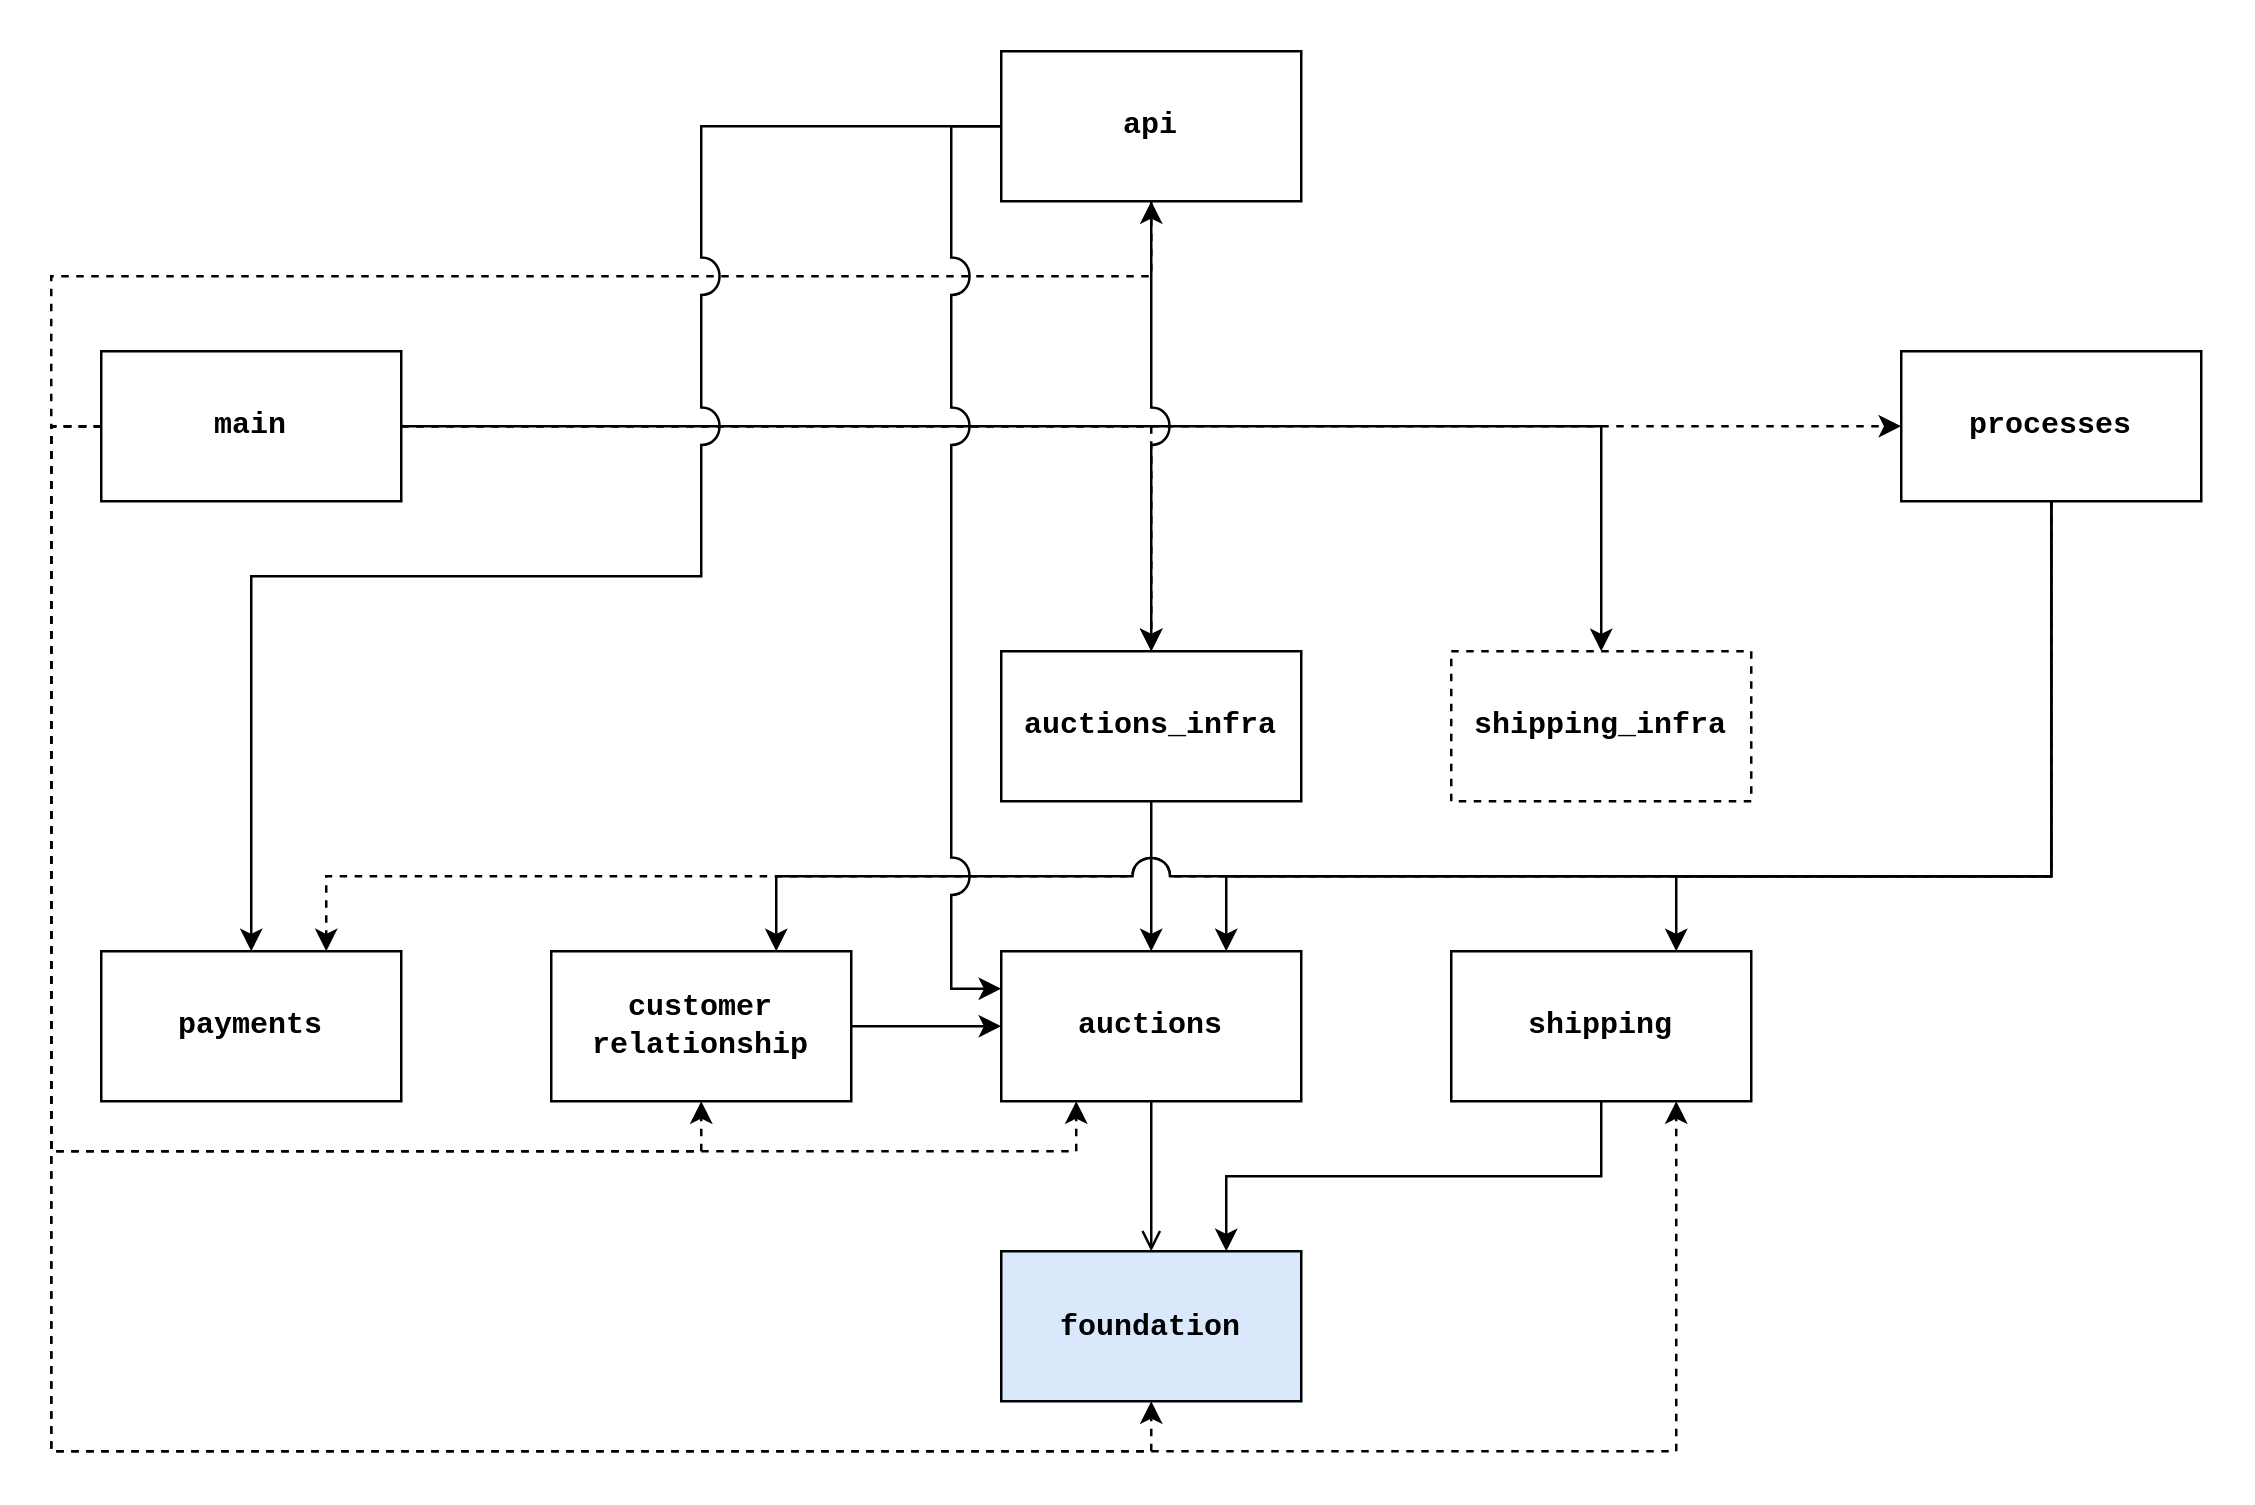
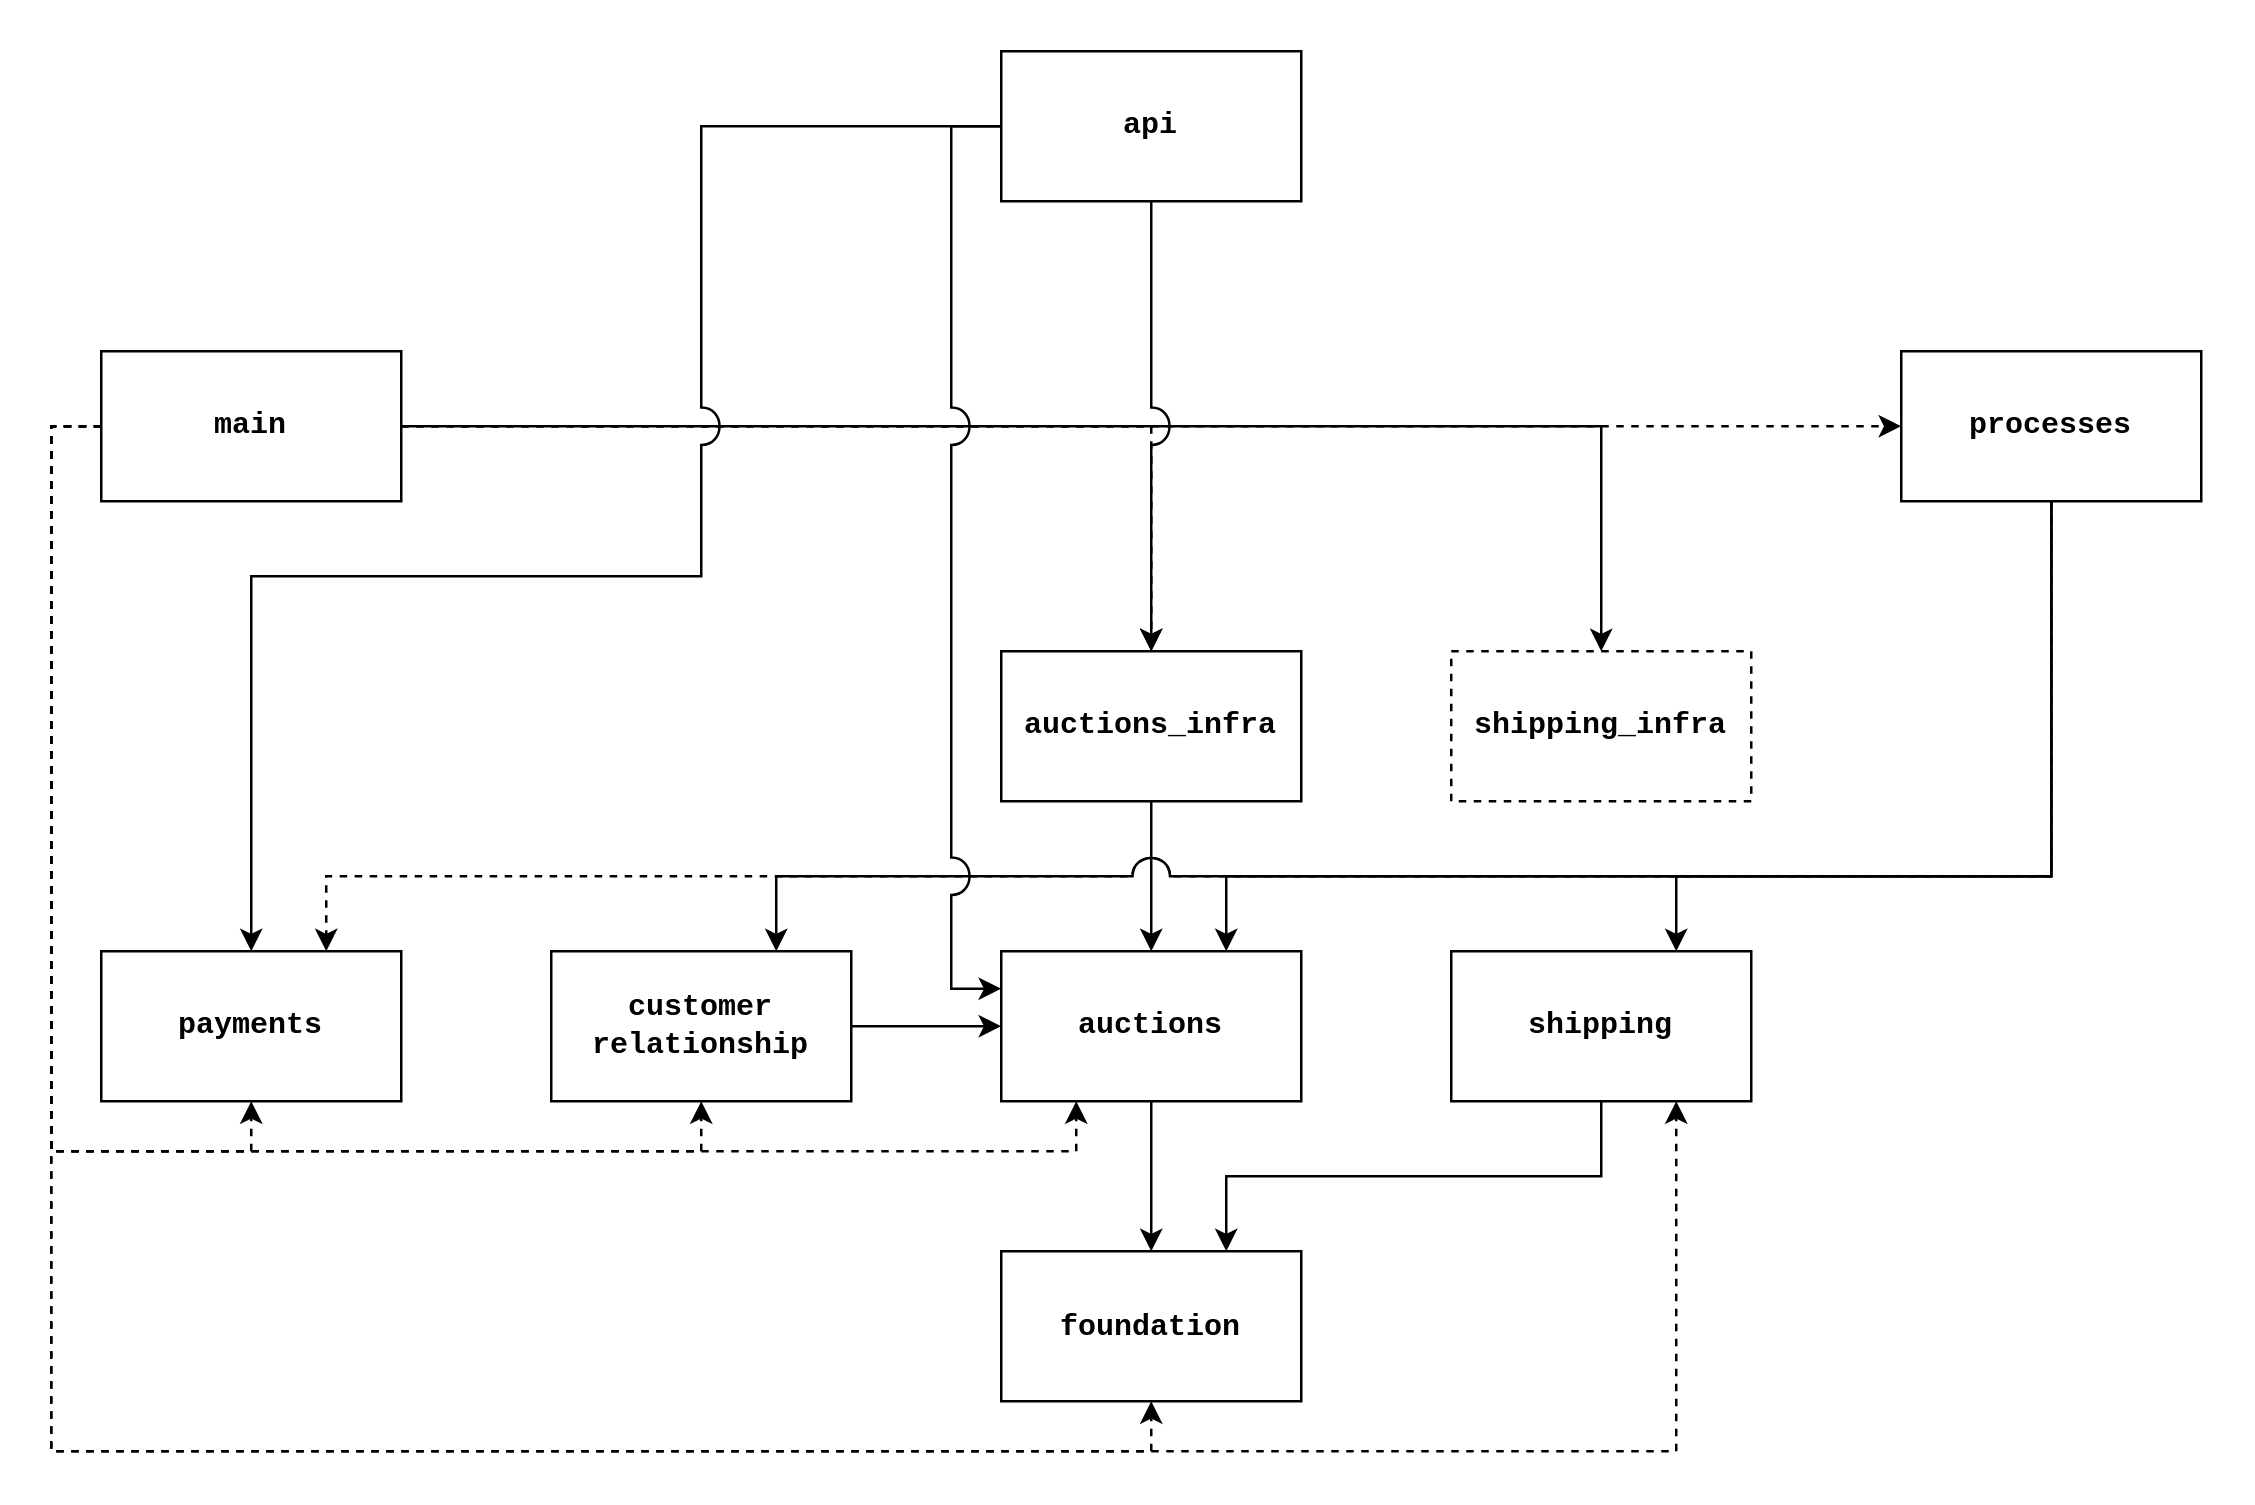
  <mxCell id="0" />
  <mxCell id="1" parent="0" />
- <mxCell id="2" value="&lt;font face=&quot;Courier New&quot;&gt;foundation&lt;/font&gt;" style="rounded=0;whiteSpace=wrap;html=1;fontStyle=1;fillColor=#dae8fc;" vertex="1" parent="1"><mxGeometry x="400" y="500" width="120" height="60" as="geometry" /></mxCell>
- <mxCell id="3" style="edgeStyle=orthogonalEdgeStyle;rounded=0;orthogonalLoop=1;jettySize=auto;html=1;exitX=0.5;exitY=1;exitDx=0;exitDy=0;entryX=0.5;entryY=0;entryDx=0;entryDy=0;fontFamily=Courier New;endArrow=open;" edge="1" parent="1" source="4" target="2"><mxGeometry relative="1" as="geometry" /></mxCell>
+ <mxCell id="2" value="&lt;font face=&quot;Courier New&quot;&gt;foundation&lt;/font&gt;" style="rounded=0;whiteSpace=wrap;html=1;fontStyle=1" vertex="1" parent="1"><mxGeometry x="400" y="500" width="120" height="60" as="geometry" /></mxCell>
+ <mxCell id="3" style="edgeStyle=orthogonalEdgeStyle;rounded=0;orthogonalLoop=1;jettySize=auto;html=1;exitX=0.5;exitY=1;exitDx=0;exitDy=0;entryX=0.5;entryY=0;entryDx=0;entryDy=0;fontFamily=Courier New;" edge="1" parent="1" source="4" target="2"><mxGeometry relative="1" as="geometry" /></mxCell>
  <mxCell id="4" value="auctions" style="rounded=0;whiteSpace=wrap;html=1;fontStyle=1;fontFamily=Courier New;" vertex="1" parent="1"><mxGeometry x="400" y="380" width="120" height="60" as="geometry" /></mxCell>
  <mxCell id="5" style="edgeStyle=orthogonalEdgeStyle;rounded=0;orthogonalLoop=1;jettySize=auto;html=1;exitX=0.5;exitY=1;exitDx=0;exitDy=0;entryX=0.5;entryY=0;entryDx=0;entryDy=0;fontFamily=Courier New;" edge="1" parent="1" source="6" target="4"><mxGeometry relative="1" as="geometry" /></mxCell>
  <mxCell id="6" value="auctions_infra" style="rounded=0;whiteSpace=wrap;html=1;fontStyle=1;fontFamily=Courier New;" vertex="1" parent="1"><mxGeometry x="400" y="260" width="120" height="60" as="geometry" /></mxCell>
  <mxCell id="7" style="edgeStyle=orthogonalEdgeStyle;rounded=0;orthogonalLoop=1;jettySize=auto;html=1;exitX=0.5;exitY=1;exitDx=0;exitDy=0;entryX=0.75;entryY=0;entryDx=0;entryDy=0;fontFamily=Courier New;" edge="1" parent="1" source="8" target="2"><mxGeometry relative="1" as="geometry" /></mxCell>
  <mxCell id="8" value="shipping" style="rounded=0;whiteSpace=wrap;html=1;fontStyle=1;fontFamily=Courier New;" vertex="1" parent="1"><mxGeometry x="580" y="380" width="120" height="60" as="geometry" /></mxCell>
  <mxCell id="9" value="shipping_infra" style="rounded=0;whiteSpace=wrap;html=1;fontStyle=1;fontFamily=Courier New;dashed=1;" vertex="1" parent="1"><mxGeometry x="580" y="260" width="120" height="60" as="geometry" /></mxCell>
  <mxCell id="10" style="edgeStyle=orthogonalEdgeStyle;rounded=0;orthogonalLoop=1;jettySize=auto;html=1;exitX=1;exitY=0.5;exitDx=0;exitDy=0;fontFamily=Courier New;" edge="1" parent="1" source="11" target="4"><mxGeometry relative="1" as="geometry" /></mxCell>
  <mxCell id="11" value="&lt;div&gt;customer&lt;/div&gt;&lt;div&gt;relationship&lt;/div&gt;" style="rounded=0;whiteSpace=wrap;html=1;fontStyle=1;fontFamily=Courier New;" vertex="1" parent="1"><mxGeometry x="220" y="380" width="120" height="60" as="geometry" /></mxCell>
  <mxCell id="12" value="payments" style="rounded=0;whiteSpace=wrap;html=1;fontStyle=1;fontFamily=Courier New;" vertex="1" parent="1"><mxGeometry x="40" y="380" width="120" height="60" as="geometry" /></mxCell>
  <mxCell id="13" style="edgeStyle=orthogonalEdgeStyle;rounded=0;jumpStyle=arc;jumpSize=15;orthogonalLoop=1;jettySize=auto;html=1;exitX=0;exitY=0.5;exitDx=0;exitDy=0;entryX=0.25;entryY=1;entryDx=0;entryDy=0;dashed=1;fontFamily=Courier New;strokeWidth=1;" edge="1" parent="1" source="21" target="4"><mxGeometry relative="1" as="geometry" /></mxCell>
  <mxCell id="14" style="edgeStyle=orthogonalEdgeStyle;rounded=0;jumpStyle=arc;jumpSize=15;orthogonalLoop=1;jettySize=auto;html=1;exitX=0;exitY=0.5;exitDx=0;exitDy=0;entryX=0.5;entryY=1;entryDx=0;entryDy=0;dashed=1;fontFamily=Courier New;strokeWidth=1;" edge="1" parent="1" source="21" target="2"><mxGeometry relative="1" as="geometry" /></mxCell>
  <mxCell id="15" style="edgeStyle=orthogonalEdgeStyle;rounded=0;jumpStyle=arc;jumpSize=15;orthogonalLoop=1;jettySize=auto;html=1;exitX=0;exitY=0.5;exitDx=0;exitDy=0;entryX=0.75;entryY=1;entryDx=0;entryDy=0;dashed=1;fontFamily=Courier New;strokeWidth=1;" edge="1" parent="1" source="21" target="8"><mxGeometry relative="1" as="geometry"><Array as="points"><mxPoint x="20" y="170" /><mxPoint x="20" y="580" /><mxPoint x="670" y="580" /></Array></mxGeometry></mxCell>
  <mxCell id="16" style="edgeStyle=orthogonalEdgeStyle;rounded=0;jumpStyle=arc;jumpSize=15;orthogonalLoop=1;jettySize=auto;html=1;exitX=1;exitY=0.5;exitDx=0;exitDy=0;entryX=0;entryY=0.5;entryDx=0;entryDy=0;dashed=1;fontFamily=Courier New;strokeWidth=1;" edge="1" parent="1" source="21" target="26"><mxGeometry relative="1" as="geometry" /></mxCell>
  <mxCell id="17" style="edgeStyle=orthogonalEdgeStyle;rounded=0;jumpStyle=arc;jumpSize=15;orthogonalLoop=1;jettySize=auto;html=1;exitX=1;exitY=0.5;exitDx=0;exitDy=0;entryX=0.5;entryY=0;entryDx=0;entryDy=0;dashed=1;fontFamily=Courier New;strokeWidth=1;" edge="1" parent="1" source="21" target="6"><mxGeometry relative="1" as="geometry" /></mxCell>
  <mxCell id="18" style="edgeStyle=orthogonalEdgeStyle;rounded=0;jumpStyle=arc;jumpSize=15;orthogonalLoop=1;jettySize=auto;html=1;exitX=1;exitY=0.5;exitDx=0;exitDy=0;entryX=0.5;entryY=0;entryDx=0;entryDy=0;dashed=0;fontFamily=Courier New;strokeWidth=1;" edge="1" parent="1" source="21" target="9"><mxGeometry relative="1" as="geometry" /></mxCell>
  <mxCell id="19" style="edgeStyle=orthogonalEdgeStyle;rounded=0;jumpStyle=arc;jumpSize=15;orthogonalLoop=1;jettySize=auto;html=1;exitX=0;exitY=0.5;exitDx=0;exitDy=0;entryX=0.5;entryY=1;entryDx=0;entryDy=0;dashed=1;fontFamily=Courier New;strokeWidth=1;" edge="1" parent="1" source="21" target="11"><mxGeometry relative="1" as="geometry" /></mxCell>
- <mxCell id="20" style="edgeStyle=orthogonalEdgeStyle;rounded=0;jumpStyle=arc;jumpSize=15;orthogonalLoop=1;jettySize=auto;html=1;exitX=0;exitY=0.5;exitDx=0;exitDy=0;dashed=1;fontFamily=Courier New;strokeWidth=1;" edge="1" parent="1" source="21" target="30"><mxGeometry relative="1" as="geometry" /></mxCell>
+ <mxCell id="20" style="edgeStyle=orthogonalEdgeStyle;rounded=0;jumpStyle=arc;jumpSize=15;orthogonalLoop=1;jettySize=auto;html=1;exitX=0;exitY=0.5;exitDx=0;exitDy=0;entryX=0.5;entryY=1;entryDx=0;entryDy=0;dashed=1;fontFamily=Courier New;strokeWidth=1;" edge="1" parent="1" source="21" target="12"><mxGeometry relative="1" as="geometry" /></mxCell>
  <mxCell id="21" value="main" style="rounded=0;whiteSpace=wrap;html=1;fontStyle=1;fontFamily=Courier New;" vertex="1" parent="1"><mxGeometry x="40" y="140" width="120" height="60" as="geometry" /></mxCell>
  <mxCell id="22" style="edgeStyle=orthogonalEdgeStyle;rounded=0;orthogonalLoop=1;jettySize=auto;html=1;exitX=0.5;exitY=1;exitDx=0;exitDy=0;entryX=0.75;entryY=0;entryDx=0;entryDy=0;fontFamily=Courier New;jumpStyle=arc;jumpSize=15;dashed=1;" edge="1" parent="1" source="26" target="12"><mxGeometry relative="1" as="geometry"><Array as="points"><mxPoint x="820" y="350" /><mxPoint x="130" y="350" /></Array></mxGeometry></mxCell>
  <mxCell id="23" style="edgeStyle=orthogonalEdgeStyle;rounded=0;orthogonalLoop=1;jettySize=auto;html=1;exitX=0.5;exitY=1;exitDx=0;exitDy=0;entryX=0.75;entryY=0;entryDx=0;entryDy=0;fontFamily=Courier New;jumpStyle=arc;jumpSize=15;" edge="1" parent="1" source="26" target="11"><mxGeometry relative="1" as="geometry"><Array as="points"><mxPoint x="820" y="350" /><mxPoint x="310" y="350" /></Array></mxGeometry></mxCell>
  <mxCell id="24" style="edgeStyle=orthogonalEdgeStyle;rounded=0;orthogonalLoop=1;jettySize=auto;html=1;exitX=0.5;exitY=1;exitDx=0;exitDy=0;entryX=0.75;entryY=0;entryDx=0;entryDy=0;fontFamily=Courier New;jumpStyle=arc;jumpSize=15;" edge="1" parent="1" source="26" target="4"><mxGeometry relative="1" as="geometry"><Array as="points"><mxPoint x="820" y="350" /><mxPoint x="490" y="350" /></Array></mxGeometry></mxCell>
  <mxCell id="25" style="edgeStyle=orthogonalEdgeStyle;rounded=0;orthogonalLoop=1;jettySize=auto;html=1;exitX=0.5;exitY=1;exitDx=0;exitDy=0;entryX=0.75;entryY=0;entryDx=0;entryDy=0;fontFamily=Courier New;jumpStyle=arc;" edge="1" parent="1" source="26" target="8"><mxGeometry relative="1" as="geometry"><Array as="points"><mxPoint x="820" y="350" /><mxPoint x="670" y="350" /></Array></mxGeometry></mxCell>
  <mxCell id="26" value="processes" style="rounded=0;whiteSpace=wrap;html=1;fontStyle=1;fontFamily=Courier New;" vertex="1" parent="1"><mxGeometry x="760" y="140" width="120" height="60" as="geometry" /></mxCell>
  <mxCell id="27" style="edgeStyle=orthogonalEdgeStyle;rounded=0;jumpStyle=arc;jumpSize=15;orthogonalLoop=1;jettySize=auto;html=1;exitX=0.5;exitY=1;exitDx=0;exitDy=0;fontFamily=Courier New;strokeWidth=1;" edge="1" parent="1" source="30" target="6"><mxGeometry relative="1" as="geometry" /></mxCell>
  <mxCell id="28" style="edgeStyle=orthogonalEdgeStyle;rounded=0;jumpStyle=arc;jumpSize=15;orthogonalLoop=1;jettySize=auto;html=1;exitX=0;exitY=0.5;exitDx=0;exitDy=0;entryX=0.5;entryY=0;entryDx=0;entryDy=0;fontFamily=Courier New;strokeWidth=1;" edge="1" parent="1" source="30" target="12"><mxGeometry relative="1" as="geometry"><Array as="points"><mxPoint x="280" y="50" /><mxPoint x="280" y="230" /><mxPoint x="100" y="230" /></Array></mxGeometry></mxCell>
  <mxCell id="29" style="edgeStyle=orthogonalEdgeStyle;rounded=0;jumpStyle=arc;jumpSize=15;orthogonalLoop=1;jettySize=auto;html=1;exitX=0;exitY=0.5;exitDx=0;exitDy=0;entryX=0;entryY=0.25;entryDx=0;entryDy=0;fontFamily=Courier New;strokeWidth=1;" edge="1" parent="1" source="30" target="4"><mxGeometry relative="1" as="geometry" /></mxCell>
  <mxCell id="30" value="api" style="rounded=0;whiteSpace=wrap;html=1;fontStyle=1;fontFamily=Courier New;" vertex="1" parent="1"><mxGeometry x="400" y="20" width="120" height="60" as="geometry" /></mxCell>
